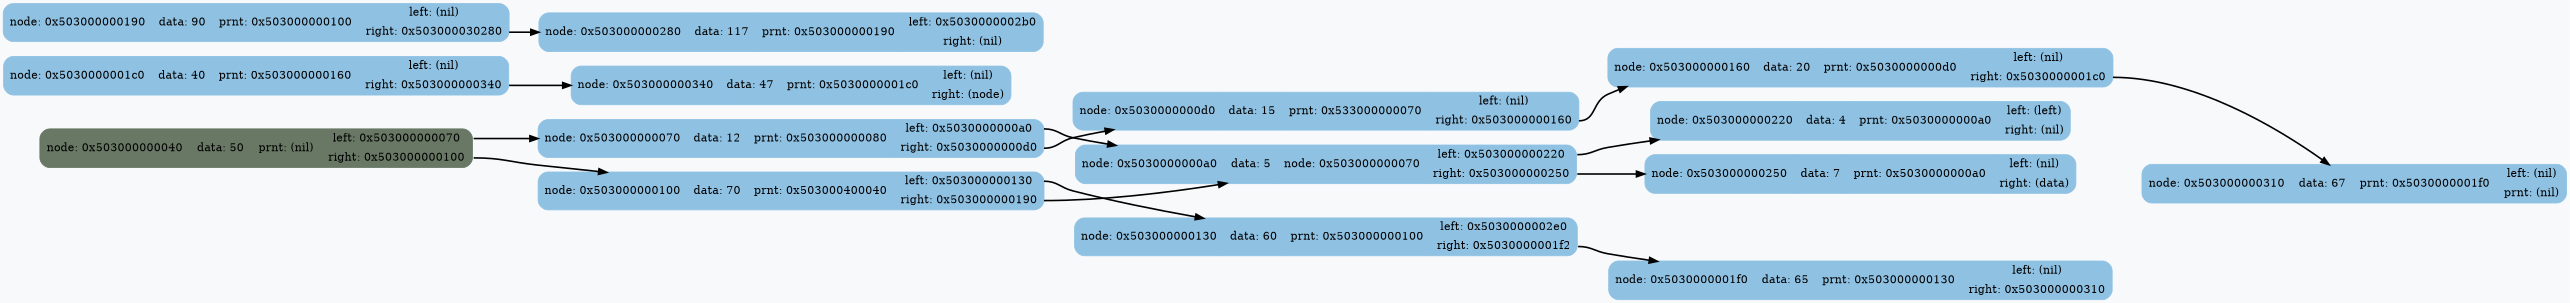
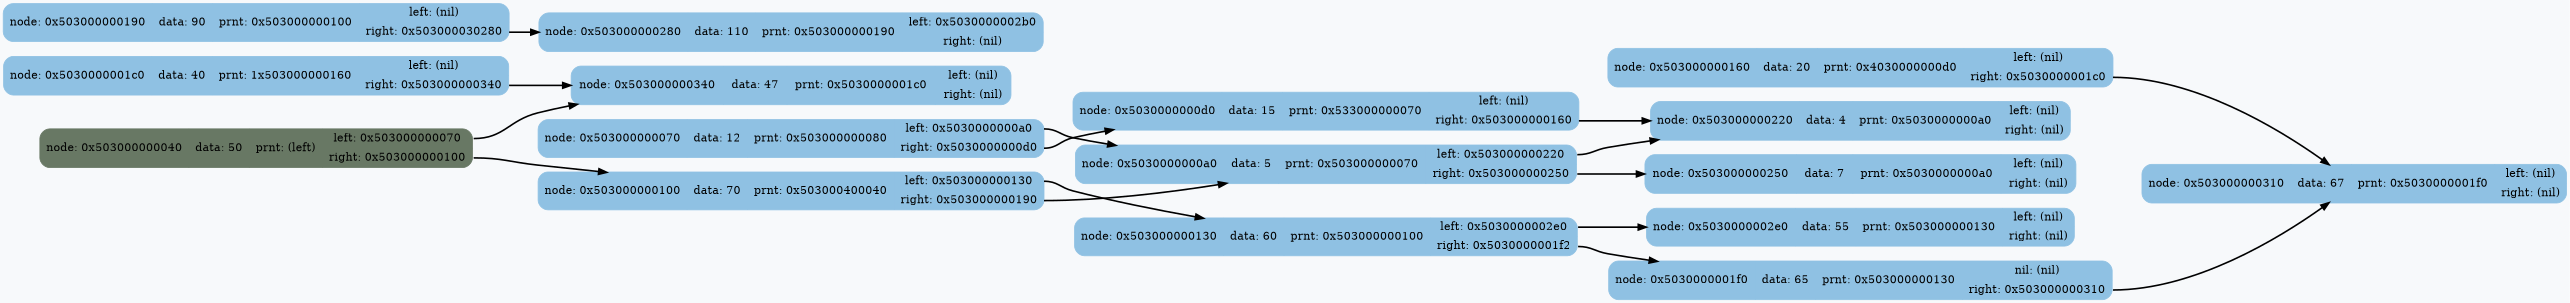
  digraph {
    bgcolor="#F7F9FB"
    rankdir=LR
    node [color="#8FC1E3" shape=Mrecord style=filled]
    edge [style=bold tailport=right weight=1000]
-   n1 [color="#687864" label="{node: 0x503000000040 | data:  50 | prnt: (nil) | {<left>left: 0x503000000070 | <right>right: 0x503000000100}  }"]
+   n1 [color="#687864" label="{node: 0x503000000040 | data:  50 | prnt: (left) | {<left>left: 0x503000000070 | <right>right: 0x503000000100}  }"]
    n2 [label="{node: 0x503000000070 | data:  12 | prnt: 0x503000000080 | {<left>left: 0x5030000000a0 | <right>right: 0x5030000000d0}  }"]
    n3 [label="{node: 0x503000000100 | data:  70 | prnt: 0x503000400040 | {<left>left: 0x503000000130 | <right>right: 0x503000000190}  }"]
-   n4 [label="{node: 0x5030000000a0 | data:   5 | node: 0x503000000070 | {<left>left: 0x503000000220 | <right>right: 0x503000000250}  }"]
+   n4 [label="{node: 0x5030000000a0 | data:   5 | prnt: 0x503000000070 | {<left>left: 0x503000000220 | <right>right: 0x503000000250}  }"]
    n5 [label="{node: 0x5030000000d0 | data:  15 | prnt: 0x533000000070 | {<left>left: (nil) | <right>right: 0x503000000160}  }"]
    n6 [label="{node: 0x503000000130 | data:  60 | prnt: 0x503000000100 | {<left>left: 0x5030000002e0 | <right>right: 0x5030000001f2}  }"]
-   n7 [label="{node: 0x503000000220 | data:   4 | prnt: 0x5030000000a0 | {<left>left: (left) | <right>right: (nil)}  }"]
-   n8 [label="{node: 0x503000000250 | data:   7 | prnt: 0x5030000000a0 | {<left>left: (nil) | <right>right: (data)}  }"]
-   n9 [label="{node: 0x503000000160 | data:  20 | prnt: 0x5030000000d0 | {<left>left: (nil) | <right>right: 0x5030000001c0}  }"]
-   n11 [label="{node: 0x5030000001f0 | data:  65 | prnt: 0x503000000130 | {<left>left: (nil) | <right>right: 0x503000000310}  }"]
+   n7 [label="{node: 0x503000000220 | data:   4 | prnt: 0x5030000000a0 | {<left>left: (nil) | <right>right: (nil)}  }"]
+   n8 [label="{node: 0x503000000250 | data:   7 | prnt: 0x5030000000a0 | {<left>left: (nil) | <right>right: (nil)}  }"]
+   n9 [label="{node: 0x503000000160 | data:  20 | prnt: 0x4030000000d0 | {<left>left: (nil) | <right>right: 0x5030000001c0}  }"]
+   n10 [label="{node: 0x5030000002e0 | data:  55 | prnt: 0x503000000130 | {<left>left: (nil) | <right>right: (nil)}  }"]
+   n11 [label="{node: 0x5030000001f0 | data:  65 | prnt: 0x503000000130 | {<left>nil: (nil) | <right>right: 0x503000000310}  }"]
    n12 [label="{node: 0x503000000190 | data:  90 | prnt: 0x503000000100 | {<left>left: (nil) | <right>right: 0x503000030280}  }"]
-   n13 [label="{node: 0x503000000280 | data: 117 | prnt: 0x503000000190 | {<left>left: 0x5030000002b0 | <right>right: (nil)}  }"]
-   n14 [label="{node: 0x503000000310 | data:  67 | prnt: 0x5030000001f0 | {<left>left: (nil) | <right>prnt: (nil)}  }"]
-   n15 [label="{node: 0x5030000001c0 | data:  40 | prnt: 0x503000000160 | {<left>left: (nil) | <right>right: 0x503000000340}  }"]
-   n16 [label="{node: 0x503000000340 | data:  47 | prnt: 0x5030000001c0 | {<left>left: (nil) | <right>right: (node)}  }"]
-   n1 -> n2 [tailport=left]
+   n13 [label="{node: 0x503000000280 | data: 110 | prnt: 0x503000000190 | {<left>left: 0x5030000002b0 | <right>right: (nil)}  }"]
+   n14 [label="{node: 0x503000000310 | data:  67 | prnt: 0x5030000001f0 | {<left>left: (nil) | <right>right: (nil)}  }"]
+   n15 [label="{node: 0x5030000001c0 | data:  40 | prnt: 1x503000000160 | {<left>left: (nil) | <right>right: 0x503000000340}  }"]
+   n16 [label="{node: 0x503000000340 | data:  47 | prnt: 0x5030000001c0 | {<left>left: (nil) | <right>right: (nil)}  }"]
+   n1 -> n16 [tailport=left]
    n1 -> n3
    n2 -> n4 [tailport=left]
    n2 -> n5
    n3 -> n4
    n3 -> n6 [tailport=left]
    n4 -> n7 [tailport=left]
    n4 -> n8
-   n5 -> n9
+   n5 -> n7
+   n6 -> n10 [tailport=left]
    n6 -> n11
    n9 -> n14
+   n11 -> n14
    n12 -> n13
    n15 -> n16
  }
